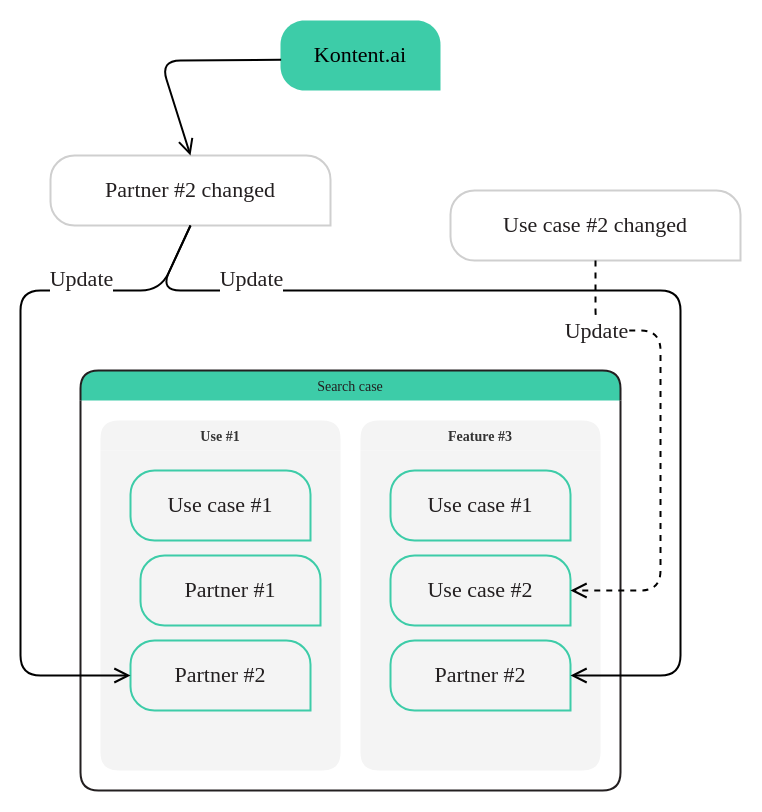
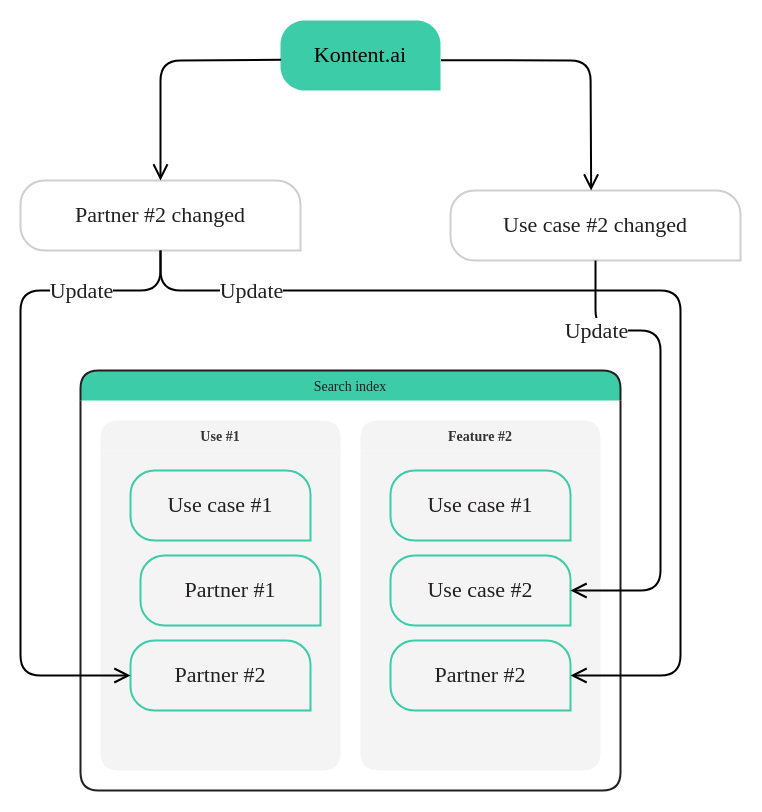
  <mxCell id="0" />
  <mxCell id="1" parent="0" />
- <mxCell id="2" value="Search case" style="swimlane;childLayout=stackLayout;horizontal=1;startSize=30;horizontalStack=0;rounded=1;fontSize=14;fontStyle=0;strokeWidth=2;resizeParent=0;resizeLast=1;shadow=0;dashed=0;align=center;glass=0;sketch=0;strokeColor=#231f20;fontFamily=Work Sans;fontSource=https%3A%2F%2Ffonts.googleapis.com%2Fcss%3Ffamily%3DWork%2BSans;fontColor=#231F20;fillColor=#3dcca8;swimlaneLine=0;expand=1;collapsible=0;swimlaneBody=1;swimlaneHead=1;arcSize=20;overflow=hidden;spacingLeft=20;spacingRight=20;dropTarget=0;" parent="1" vertex="1"><mxGeometry x="80" y="370" width="540" height="420" as="geometry" /></mxCell>
+ <mxCell id="2" value="Search index" style="swimlane;childLayout=stackLayout;horizontal=1;startSize=30;horizontalStack=0;rounded=1;fontSize=14;fontStyle=0;strokeWidth=2;resizeParent=0;resizeLast=1;shadow=0;dashed=0;align=center;glass=0;sketch=0;strokeColor=#231f20;fontFamily=Work Sans;fontSource=https%3A%2F%2Ffonts.googleapis.com%2Fcss%3Ffamily%3DWork%2BSans;fontColor=#231F20;fillColor=#3dcca8;swimlaneLine=0;expand=1;collapsible=0;swimlaneBody=1;swimlaneHead=1;arcSize=20;overflow=hidden;spacingLeft=20;spacingRight=20;dropTarget=0;" parent="1" vertex="1"><mxGeometry x="80" y="370" width="540" height="420" as="geometry" /></mxCell>
  <mxCell id="3" value="Use #1" style="swimlane;childLayout=stackLayout;horizontal=1;startSize=30;horizontalStack=0;rounded=1;fontSize=14;fontStyle=1;strokeWidth=2;resizeParent=0;resizeLast=1;shadow=0;dashed=0;align=center;glass=0;sketch=0;fontFamily=Work Sans;fontSource=https%3A%2F%2Ffonts.googleapis.com%2Fcss%3Ffamily%3DWork%2BSans;swimlaneLine=0;expand=1;collapsible=0;swimlaneBody=1;swimlaneHead=1;arcSize=20;fillStyle=auto;fillColor=#f4f4f4;fontColor=#333333;strokeColor=none;overflow=hidden;container=1;swimlaneFillColor=#F4F4F4;spacingLeft=20;spacingRight=20;dropTarget=0;" parent="1" vertex="1"><mxGeometry x="100" y="420" width="240" height="350" as="geometry" /></mxCell>
- <mxCell id="4" value="Feature #3" style="swimlane;childLayout=stackLayout;horizontal=1;startSize=30;horizontalStack=0;rounded=1;fontSize=14;fontStyle=1;strokeWidth=2;resizeParent=0;resizeLast=1;shadow=0;dashed=0;align=center;glass=0;sketch=0;fontFamily=Work Sans;fontSource=https%3A%2F%2Ffonts.googleapis.com%2Fcss%3Ffamily%3DWork%2BSans;swimlaneLine=0;expand=1;collapsible=0;swimlaneBody=1;swimlaneHead=1;arcSize=20;fillStyle=auto;fillColor=#f4f4f4;fontColor=#333333;strokeColor=none;overflow=hidden;container=1;swimlaneFillColor=#F4F4F4;spacingLeft=20;spacingRight=20;dropTarget=0;" parent="1" vertex="1"><mxGeometry x="360" y="420" width="240" height="350" as="geometry" /></mxCell>
+ <mxCell id="4" value="Feature #2" style="swimlane;childLayout=stackLayout;horizontal=1;startSize=30;horizontalStack=0;rounded=1;fontSize=14;fontStyle=1;strokeWidth=2;resizeParent=0;resizeLast=1;shadow=0;dashed=0;align=center;glass=0;sketch=0;fontFamily=Work Sans;fontSource=https%3A%2F%2Ffonts.googleapis.com%2Fcss%3Ffamily%3DWork%2BSans;swimlaneLine=0;expand=1;collapsible=0;swimlaneBody=1;swimlaneHead=1;arcSize=20;fillStyle=auto;fillColor=#f4f4f4;fontColor=#333333;strokeColor=none;overflow=hidden;container=1;swimlaneFillColor=#F4F4F4;spacingLeft=20;spacingRight=20;dropTarget=0;" parent="1" vertex="1"><mxGeometry x="360" y="420" width="240" height="350" as="geometry" /></mxCell>
  <mxCell id="5" value="Use case #1" style="verticalLabelPosition=middle;verticalAlign=middle;html=1;shape=mxgraph.basic.three_corner_round_rect;dx=12;whiteSpace=wrap;rounded=1;glass=0;flipV=0;strokeWidth=2;perimeterSpacing=0;strokeColor=#3DCCA8;fillColor=none;flipH=1;labelPosition=center;align=center;fontColor=#231F20;fontSize=22;fontFamily=Work Sans;fontSource=https%3A%2F%2Ffonts.googleapis.com%2Fcss%3Ffamily%3DWork%2BSans;spacing=20;overflow=hidden;" parent="1" vertex="1"><mxGeometry x="130" y="470" width="180" height="70" as="geometry" /></mxCell>
  <mxCell id="6" value="Partner #1" style="verticalLabelPosition=middle;verticalAlign=middle;html=1;shape=mxgraph.basic.three_corner_round_rect;dx=12;whiteSpace=wrap;rounded=1;glass=0;flipV=0;strokeWidth=2;perimeterSpacing=0;strokeColor=#3DCCA8;fillColor=none;flipH=1;labelPosition=center;align=center;fontColor=#231F20;fontSize=22;fontFamily=Work Sans;fontSource=https%3A%2F%2Ffonts.googleapis.com%2Fcss%3Ffamily%3DWork%2BSans;spacing=20;overflow=hidden;" parent="1" vertex="1"><mxGeometry x="140" y="555" width="180" height="70" as="geometry" /></mxCell>
  <mxCell id="7" value="Partner #2" style="verticalLabelPosition=middle;verticalAlign=middle;html=1;shape=mxgraph.basic.three_corner_round_rect;dx=12;whiteSpace=wrap;rounded=1;glass=0;flipV=0;strokeWidth=2;perimeterSpacing=0;strokeColor=#3DCCA8;fillColor=none;flipH=1;labelPosition=center;align=center;fontColor=#231F20;fontSize=22;fontFamily=Work Sans;fontSource=https%3A%2F%2Ffonts.googleapis.com%2Fcss%3Ffamily%3DWork%2BSans;spacing=20;overflow=hidden;" parent="1" vertex="1"><mxGeometry x="130" y="640" width="180" height="70" as="geometry" /></mxCell>
  <mxCell id="8" value="Partner #2" style="verticalLabelPosition=middle;verticalAlign=middle;html=1;shape=mxgraph.basic.three_corner_round_rect;dx=12;whiteSpace=wrap;rounded=1;glass=0;flipV=0;strokeWidth=2;perimeterSpacing=0;strokeColor=#3DCCA8;fillColor=none;flipH=1;labelPosition=center;align=center;fontColor=#231F20;fontSize=22;fontFamily=Work Sans;fontSource=https%3A%2F%2Ffonts.googleapis.com%2Fcss%3Ffamily%3DWork%2BSans;spacing=20;overflow=hidden;" parent="1" vertex="1"><mxGeometry x="390" y="640" width="180" height="70" as="geometry" /></mxCell>
  <mxCell id="9" value="Use case #2" style="verticalLabelPosition=middle;verticalAlign=middle;html=1;shape=mxgraph.basic.three_corner_round_rect;dx=12;whiteSpace=wrap;rounded=1;glass=0;flipV=0;strokeWidth=2;perimeterSpacing=0;strokeColor=#3DCCA8;fillColor=none;flipH=1;labelPosition=center;align=center;fontColor=#231F20;fontSize=22;fontFamily=Work Sans;fontSource=https%3A%2F%2Ffonts.googleapis.com%2Fcss%3Ffamily%3DWork%2BSans;spacing=20;overflow=hidden;" parent="1" vertex="1"><mxGeometry x="390" y="555" width="180" height="70" as="geometry" /></mxCell>
  <mxCell id="10" value="Use case #1" style="verticalLabelPosition=middle;verticalAlign=middle;html=1;shape=mxgraph.basic.three_corner_round_rect;dx=12;whiteSpace=wrap;rounded=1;glass=0;flipV=0;strokeWidth=2;perimeterSpacing=0;strokeColor=#3DCCA8;fillColor=none;flipH=1;labelPosition=center;align=center;fontColor=#231F20;fontSize=22;fontFamily=Work Sans;fontSource=https%3A%2F%2Ffonts.googleapis.com%2Fcss%3Ffamily%3DWork%2BSans;spacing=20;overflow=hidden;" parent="1" vertex="1"><mxGeometry x="390" y="470" width="180" height="70" as="geometry" /></mxCell>
  <mxCell id="11" value="&lt;font style=&quot;font-size: 22px;&quot;&gt;Kontent.ai&lt;/font&gt;" style="verticalLabelPosition=middle;verticalAlign=middle;html=1;shape=mxgraph.basic.three_corner_round_rect;dx=12;whiteSpace=wrap;rounded=1;glass=0;flipV=0;strokeWidth=2;perimeterSpacing=0;strokeColor=none;fillColor=#3dcca8;flipH=1;labelPosition=center;align=center;fontFamily=Work Sans;fontSource=https%3A%2F%2Ffonts.googleapis.com%2Fcss%3Ffamily%3DWork%2BSans;spacing=20;overflow=hidden;" parent="1" vertex="1"><mxGeometry x="280" y="20" width="160" height="70" as="geometry" /></mxCell>
  <mxCell id="12" value="Use case #2 changed" style="verticalLabelPosition=middle;verticalAlign=middle;html=1;shape=mxgraph.basic.three_corner_round_rect;dx=12;whiteSpace=wrap;rounded=1;glass=0;flipV=0;strokeWidth=2;perimeterSpacing=0;strokeColor=#CFCFCF;fillColor=none;flipH=1;labelPosition=center;align=center;fontColor=#231F20;fontSize=22;fontFamily=Work Sans;fontSource=https%3A%2F%2Ffonts.googleapis.com%2Fcss%3Ffamily%3DWork%2BSans;spacing=20;overflow=hidden;" parent="1" vertex="1"><mxGeometry x="450" y="190" width="290" height="70" as="geometry" /></mxCell>
- <mxCell id="13" value="Partner #2 changed" style="verticalLabelPosition=middle;verticalAlign=middle;html=1;shape=mxgraph.basic.three_corner_round_rect;dx=12;whiteSpace=wrap;rounded=1;glass=0;flipV=0;strokeWidth=2;perimeterSpacing=0;strokeColor=#CFCFCF;fillColor=none;flipH=1;labelPosition=center;align=center;fontColor=#231F20;fontSize=22;fontFamily=Work Sans;fontSource=https%3A%2F%2Ffonts.googleapis.com%2Fcss%3Ffamily%3DWork%2BSans;spacing=20;overflow=hidden;" parent="1" vertex="1"><mxGeometry x="50" y="155" width="280" height="70" as="geometry" /></mxCell>
+ <mxCell id="13" value="Partner #2 changed" style="verticalLabelPosition=middle;verticalAlign=middle;html=1;shape=mxgraph.basic.three_corner_round_rect;dx=12;whiteSpace=wrap;rounded=1;glass=0;flipV=0;strokeWidth=2;perimeterSpacing=0;strokeColor=#CFCFCF;fillColor=none;flipH=1;labelPosition=center;align=center;fontColor=#231F20;fontSize=22;fontFamily=Work Sans;fontSource=https%3A%2F%2Ffonts.googleapis.com%2Fcss%3Ffamily%3DWork%2BSans;spacing=20;overflow=hidden;" parent="1" vertex="1"><mxGeometry x="20" y="180" width="280" height="70" as="geometry" /></mxCell>
  <mxCell id="14" value="" style="endArrow=open;endFill=1;endSize=12;html=1;rounded=1;fontFamily=Work Sans;fontSource=https%3A%2F%2Ffonts.googleapis.com%2Fcss%3Ffamily%3DWork%2BSans;fontSize=22;fontColor=#231F20;strokeWidth=2;arcSize=40;exitX=0.5;exitY=1;exitDx=0;exitDy=0;exitPerimeter=0;entryX=1;entryY=0.5;entryDx=0;entryDy=0;entryPerimeter=0;" parent="1" source="13" target="7" edge="1"><mxGeometry width="160" relative="1" as="geometry"><mxPoint x="210" y="390" as="sourcePoint" /><mxPoint x="370" y="390" as="targetPoint" /><Array as="points"><mxPoint x="160" y="290" /><mxPoint x="20" y="290" /><mxPoint x="20" y="675" /></Array></mxGeometry></mxCell>
  <mxCell id="15" value="Update" style="edgeLabel;html=1;align=center;verticalAlign=middle;resizable=0;points=[];fontSize=22;fontFamily=Work Sans;fontColor=#231F20;" parent="14" connectable="0" vertex="1"><mxGeometry x="0.3" y="3" relative="1" as="geometry"><mxPoint x="57" y="-259" as="offset" /></mxGeometry></mxCell>
  <mxCell id="16" value="" style="endArrow=open;endFill=1;endSize=12;html=1;rounded=1;fontFamily=Work Sans;fontSource=https%3A%2F%2Ffonts.googleapis.com%2Fcss%3Ffamily%3DWork%2BSans;fontSize=22;fontColor=#231F20;strokeWidth=2;arcSize=40;exitX=0.5;exitY=1;exitDx=0;exitDy=0;exitPerimeter=0;entryX=0;entryY=0.5;entryDx=0;entryDy=0;entryPerimeter=0;" parent="1" source="13" target="8" edge="1"><mxGeometry width="160" relative="1" as="geometry"><mxPoint x="210" y="390" as="sourcePoint" /><mxPoint x="370" y="390" as="targetPoint" /><Array as="points"><mxPoint x="160" y="290" /><mxPoint x="680" y="290" /><mxPoint x="680" y="675" /></Array></mxGeometry></mxCell>
  <mxCell id="17" value="Update" style="edgeLabel;html=1;align=center;verticalAlign=middle;resizable=0;points=[];fontSize=22;fontFamily=Work Sans;fontColor=#231F20;" parent="16" connectable="0" vertex="1"><mxGeometry x="0.3" y="3" relative="1" as="geometry"><mxPoint x="-433" y="-126" as="offset" /></mxGeometry></mxCell>
- <mxCell id="18" value="" style="endArrow=open;endFill=1;endSize=12;html=1;rounded=1;fontFamily=Work Sans;fontSource=https%3A%2F%2Ffonts.googleapis.com%2Fcss%3Ffamily%3DWork%2BSans;fontSize=22;fontColor=#231F20;strokeWidth=2;arcSize=40;exitX=0.5;exitY=1;exitDx=0;exitDy=0;exitPerimeter=0;entryX=0;entryY=0.5;entryDx=0;entryDy=0;entryPerimeter=0;dashed=1;" parent="1" source="12" target="9" edge="1"><mxGeometry width="160" relative="1" as="geometry"><mxPoint x="710" y="390" as="sourcePoint" /><mxPoint x="870" y="390" as="targetPoint" /><Array as="points"><mxPoint x="595" y="330" /><mxPoint x="660" y="330" /><mxPoint x="660" y="590" /></Array></mxGeometry></mxCell>
+ <mxCell id="18" value="" style="endArrow=open;endFill=1;endSize=12;html=1;rounded=1;fontFamily=Work Sans;fontSource=https%3A%2F%2Ffonts.googleapis.com%2Fcss%3Ffamily%3DWork%2BSans;fontSize=22;fontColor=#231F20;strokeWidth=2;arcSize=40;exitX=0.5;exitY=1;exitDx=0;exitDy=0;exitPerimeter=0;entryX=0;entryY=0.5;entryDx=0;entryDy=0;entryPerimeter=0;" parent="1" source="12" target="9" edge="1"><mxGeometry width="160" relative="1" as="geometry"><mxPoint x="710" y="390" as="sourcePoint" /><mxPoint x="870" y="390" as="targetPoint" /><Array as="points"><mxPoint x="595" y="330" /><mxPoint x="660" y="330" /><mxPoint x="660" y="590" /></Array></mxGeometry></mxCell>
  <mxCell id="19" value="Update" style="edgeLabel;html=1;align=center;verticalAlign=middle;resizable=0;points=[];fontSize=22;fontFamily=Work Sans;fontColor=#231F20;" parent="18" connectable="0" vertex="1"><mxGeometry x="0.3" y="3" relative="1" as="geometry"><mxPoint x="-68" y="-180" as="offset" /></mxGeometry></mxCell>
  <mxCell id="20" value="" style="endArrow=open;endFill=1;endSize=12;html=1;rounded=1;fontFamily=Work Sans;fontSource=https%3A%2F%2Ffonts.googleapis.com%2Fcss%3Ffamily%3DWork%2BSans;fontSize=22;fontColor=#231F20;strokeWidth=2;arcSize=40;exitX=0.996;exitY=0.562;exitDx=0;exitDy=0;exitPerimeter=0;entryX=0.5;entryY=0;entryDx=0;entryDy=0;entryPerimeter=0;" parent="1" source="11" target="13" edge="1"><mxGeometry width="160" relative="1" as="geometry"><mxPoint x="310" y="150" as="sourcePoint" /><mxPoint x="470" y="150" as="targetPoint" /><Array as="points"><mxPoint x="160" y="60" /></Array></mxGeometry></mxCell>
+ <mxCell id="21" value="" style="endArrow=open;endFill=1;endSize=12;html=1;rounded=1;fontFamily=Work Sans;fontSource=https%3A%2F%2Ffonts.googleapis.com%2Fcss%3Ffamily%3DWork%2BSans;fontSize=22;fontColor=#231F20;strokeWidth=2;arcSize=40;exitX=-0.003;exitY=0.568;exitDx=0;exitDy=0;exitPerimeter=0;entryX=0.515;entryY=0;entryDx=0;entryDy=0;entryPerimeter=0;" parent="1" source="11" target="12" edge="1"><mxGeometry width="160" relative="1" as="geometry"><mxPoint x="480" y="140" as="sourcePoint" /><mxPoint x="640" y="140" as="targetPoint" /><Array as="points"><mxPoint x="590" y="60" /></Array></mxGeometry></mxCell>
